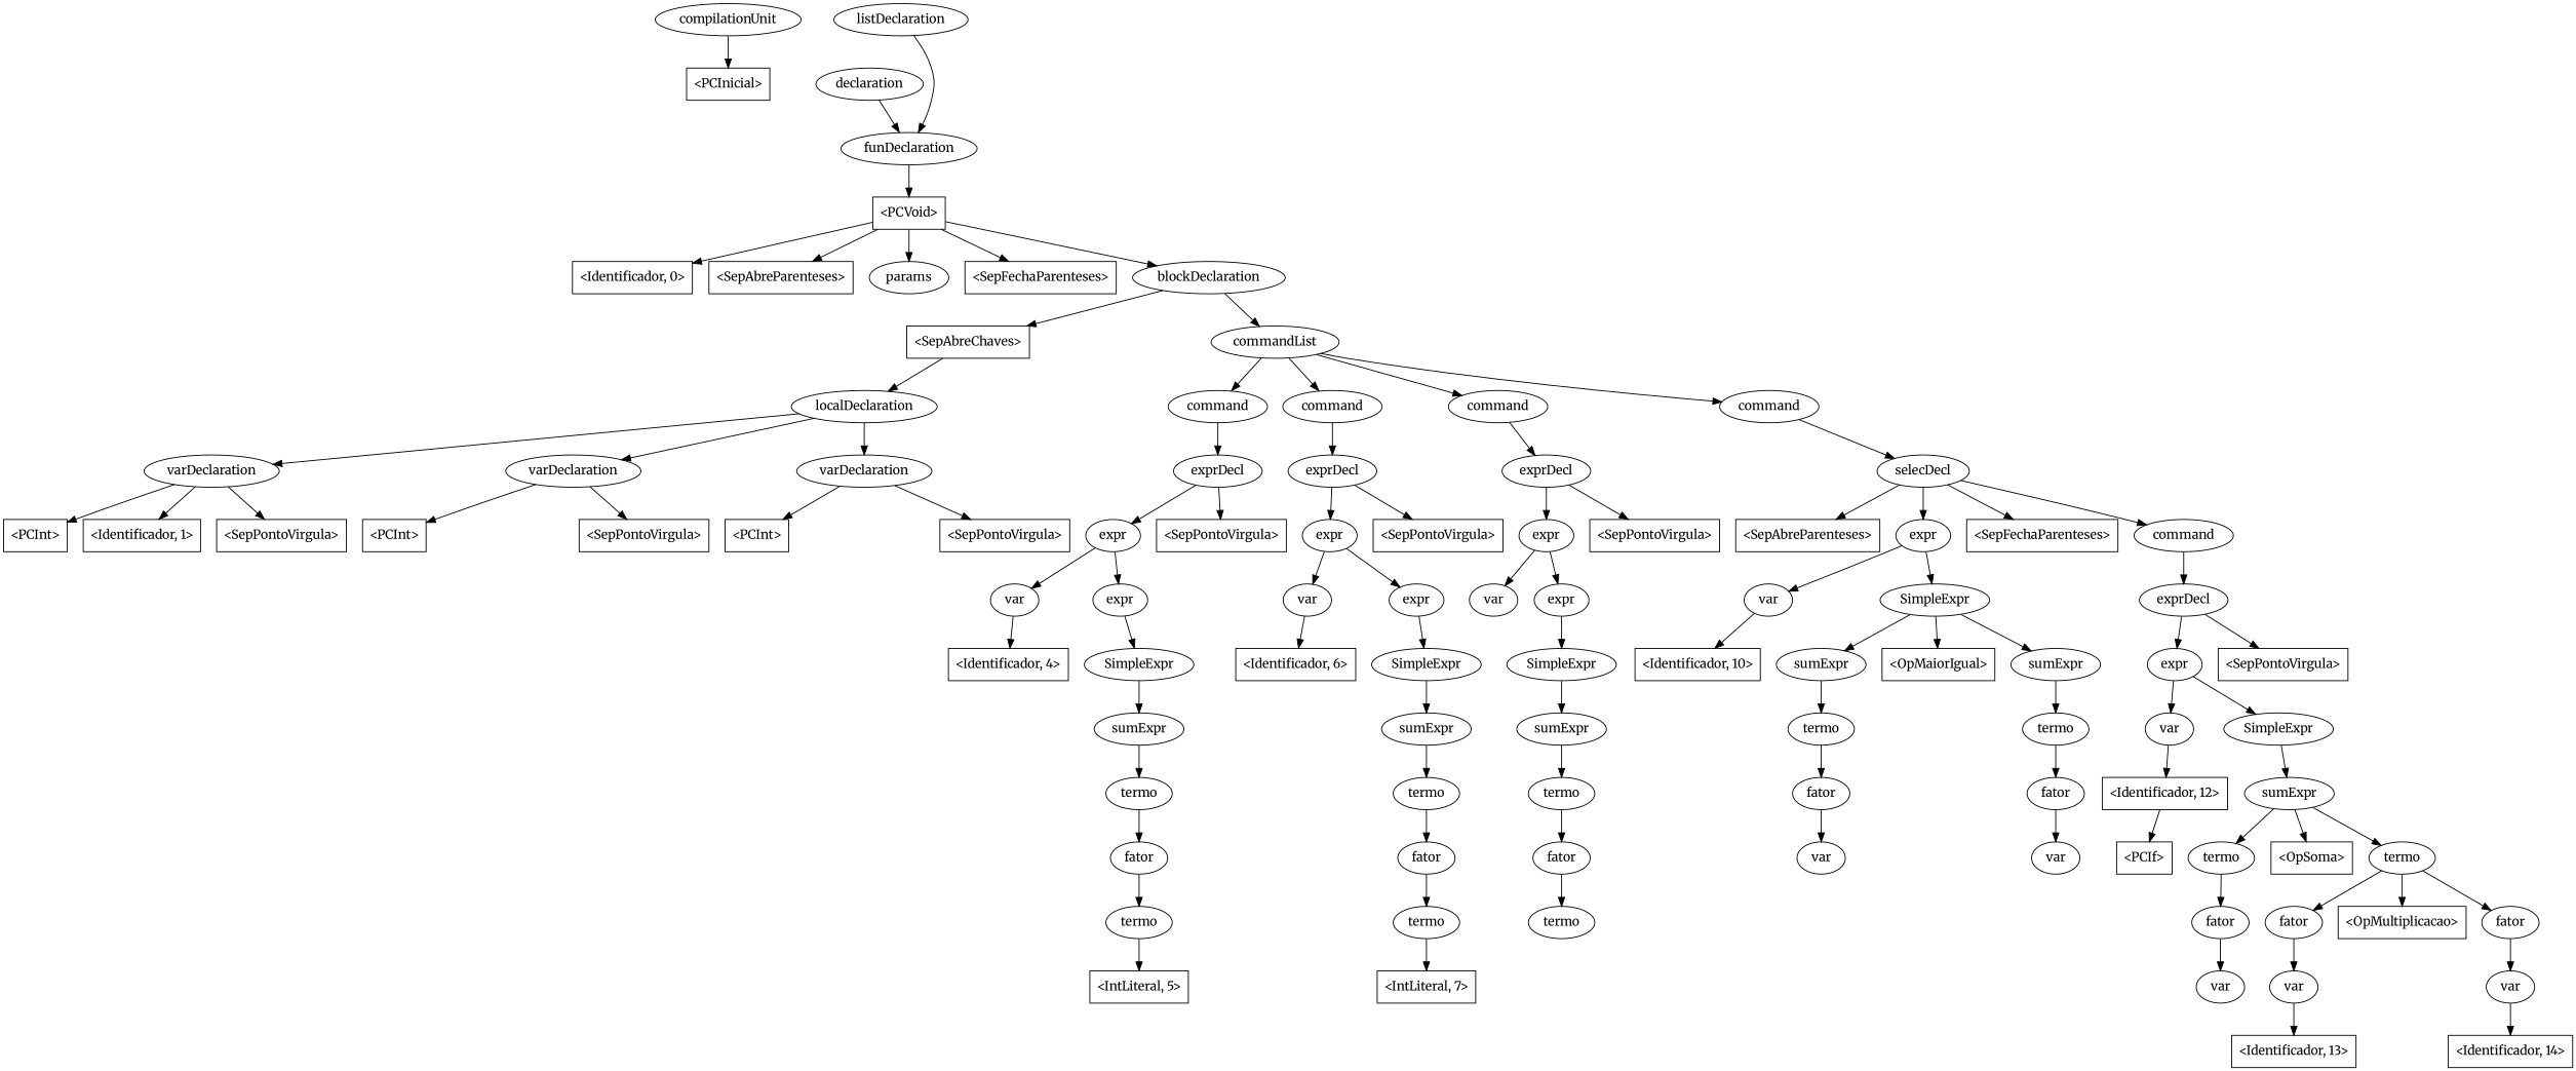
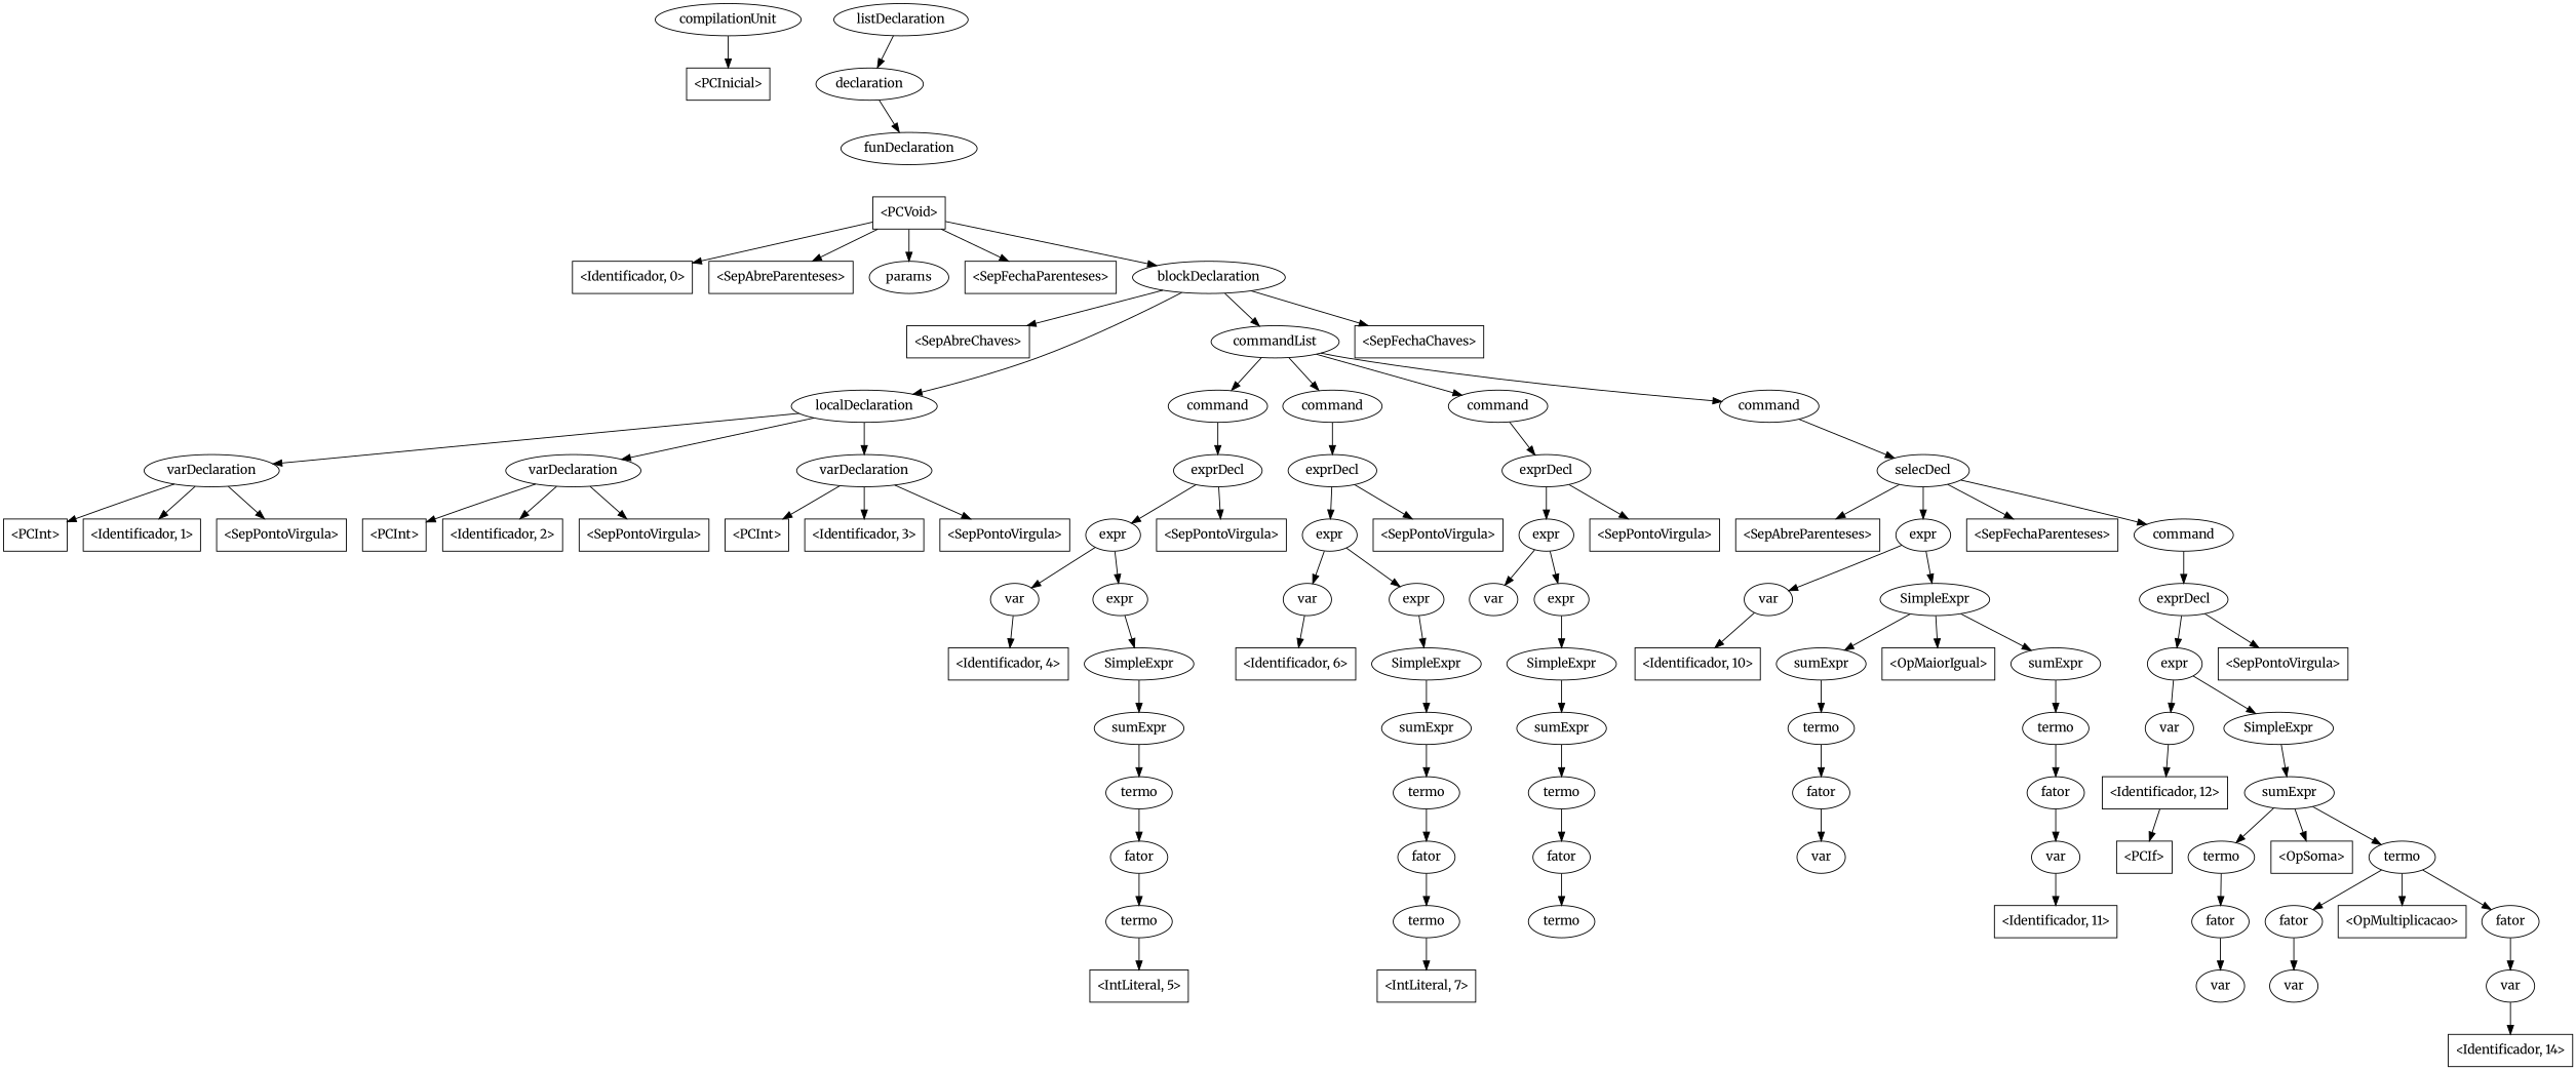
  digraph {
    fontname=Merriweather
    node [fontname=Merriweather]
    edge [fontname=Merriweather]
    n1 [label=compilationUnit]
    n2 [label="<PCInicial>" shape=rectangle]
    n3 [label=listDeclaration]
    n4 [label=declaration]
    n5 [label=funDeclaration]
    n6 [label="<PCVoid>" shape=rectangle]
    n7 [label="<Identificador, 0>" shape=rectangle]
    n8 [label="<SepAbreParenteses>" shape=rectangle]
    n9 [label=params]
    n10 [label="<SepFechaParenteses>" shape=rectangle]
    n11 [label=blockDeclaration]
    n12 [label="<SepAbreChaves>" shape=rectangle]
    n13 [label=localDeclaration]
    n14 [label=commandList]
+   n15 [label="<SepFechaChaves>" shape=rectangle]
    n16 [label=varDeclaration]
    n17 [label=varDeclaration]
    n18 [label=varDeclaration]
    n19 [label=command]
    n20 [label=command]
    n21 [label=command]
    n22 [label=command]
    n23 [label="<PCInt>" shape=rectangle]
    n24 [label="<Identificador, 1>" shape=rectangle]
    n25 [label="<SepPontoVirgula>" shape=rectangle]
    n26 [label="<PCInt>" shape=rectangle]
+   n27 [label="<Identificador, 2>" shape=rectangle]
    n28 [label="<SepPontoVirgula>" shape=rectangle]
    n29 [label="<PCInt>" shape=rectangle]
+   n30 [label="<Identificador, 3>" shape=rectangle]
    n31 [label="<SepPontoVirgula>" shape=rectangle]
    n32 [label=exprDecl]
    n33 [label=exprDecl]
    n34 [label=exprDecl]
    n35 [label=selecDecl]
    n36 [label=expr]
    n37 [label="<SepPontoVirgula>" shape=rectangle]
    n38 [label=var]
    n39 [label=expr]
    n40 [label="<Identificador, 4>" shape=rectangle]
    n41 [label=SimpleExpr]
    n42 [label=sumExpr]
    n43 [label=termo]
    n44 [label=fator]
    n45 [label=termo]
    n46 [label="<IntLiteral, 5>" shape=rectangle]
    n47 [label=expr]
    n48 [label="<SepPontoVirgula>" shape=rectangle]
    n49 [label=var]
    n50 [label=expr]
    n51 [label="<Identificador, 6>" shape=rectangle]
    n52 [label=SimpleExpr]
    n53 [label=sumExpr]
    n54 [label=termo]
    n55 [label=fator]
    n56 [label=termo]
    n57 [label="<IntLiteral, 7>" shape=rectangle]
    n58 [label=expr]
    n59 [label="<SepPontoVirgula>" shape=rectangle]
    n60 [label=var]
    n61 [label=expr]
    n62 [label=SimpleExpr]
    n63 [label=sumExpr]
    n64 [label=termo]
    n65 [label=fator]
    n66 [label=termo]
    n67 [label="<SepAbreParenteses>" shape=rectangle]
    n68 [label=expr]
    n69 [label="<SepFechaParenteses>" shape=rectangle]
    n70 [label=command]
    n71 [label="<PCIf>" shape=rectangle]
    n72 [label=var]
    n73 [label=SimpleExpr]
    n74 [label=exprDecl]
    n75 [label="<Identificador, 10>" shape=rectangle]
    n76 [label=sumExpr]
    n77 [label="<OpMaiorIgual>" shape=rectangle]
    n78 [label=sumExpr]
    n79 [label=termo]
    n80 [label=termo]
    n81 [label=fator]
    n82 [label=var]
    n83 [label=fator]
    n84 [label=var]
+   n85 [label="<Identificador, 11>" shape=rectangle]
    n86 [label=expr]
    n87 [label="<SepPontoVirgula>" shape=rectangle]
    n88 [label=var]
    n89 [label=SimpleExpr]
    n90 [label="<Identificador, 12>" shape=rectangle]
    n91 [label=sumExpr]
    n92 [label=termo]
    n93 [label="<OpSoma>" shape=rectangle]
    n94 [label=termo]
    n95 [label=fator]
    n96 [label=fator]
    n97 [label="<OpMultiplicacao>" shape=rectangle]
    n98 [label=fator]
    n99 [label=var]
    n100 [label=var]
    n101 [label=var]
-   n102 [label="<Identificador, 13>" shape=rectangle]
    n103 [label="<Identificador, 14>" shape=rectangle]
    n1 -> n2
-   n3 -> n5
+   n3 -> n4
    n4 -> n5
-   n5 -> n6
    n6 -> n7
    n6 -> n8
    n6 -> n9
    n6 -> n10
    n6 -> n11
    n11 -> n12
-   n12 -> n13
+   n11 -> n13
    n11 -> n14
+   n11 -> n15
    n13 -> n16
    n13 -> n17
    n13 -> n18
    n14 -> n19
    n14 -> n20
    n14 -> n21
    n14 -> n22
    n16 -> n23
    n16 -> n24
    n16 -> n25
    n17 -> n26
+   n17 -> n27
    n17 -> n28
    n18 -> n29
+   n18 -> n30
    n18 -> n31
    n19 -> n32
    n20 -> n33
    n21 -> n34
    n22 -> n35
    n32 -> n36
    n32 -> n37
    n33 -> n47
    n33 -> n48
    n34 -> n58
    n34 -> n59
    n35 -> n67
    n35 -> n68
    n35 -> n69
    n35 -> n70
    n36 -> n38
    n36 -> n39
    n38 -> n40
    n39 -> n41
    n41 -> n42
    n42 -> n43
    n43 -> n44
    n44 -> n45
    n45 -> n46
    n47 -> n49
    n47 -> n50
    n49 -> n51
    n50 -> n52
    n52 -> n53
    n53 -> n54
    n54 -> n55
    n55 -> n56
    n56 -> n57
    n58 -> n60
    n58 -> n61
    n61 -> n62
    n62 -> n63
    n63 -> n64
    n64 -> n65
    n65 -> n66
    n68 -> n72
    n68 -> n73
    n70 -> n74
    n72 -> n75
    n73 -> n76
    n73 -> n77
    n73 -> n78
    n74 -> n86
    n74 -> n87
    n76 -> n79
    n78 -> n80
    n79 -> n81
    n80 -> n83
    n81 -> n82
    n83 -> n84
+   n84 -> n85
    n86 -> n88
    n86 -> n89
    n88 -> n90
    n89 -> n91
    n90 -> n71
    n91 -> n92
    n91 -> n93
    n91 -> n94
    n92 -> n95
    n94 -> n96
    n94 -> n97
    n94 -> n98
    n95 -> n99
    n96 -> n100
    n98 -> n101
-   n100 -> n102
    n101 -> n103
  }
